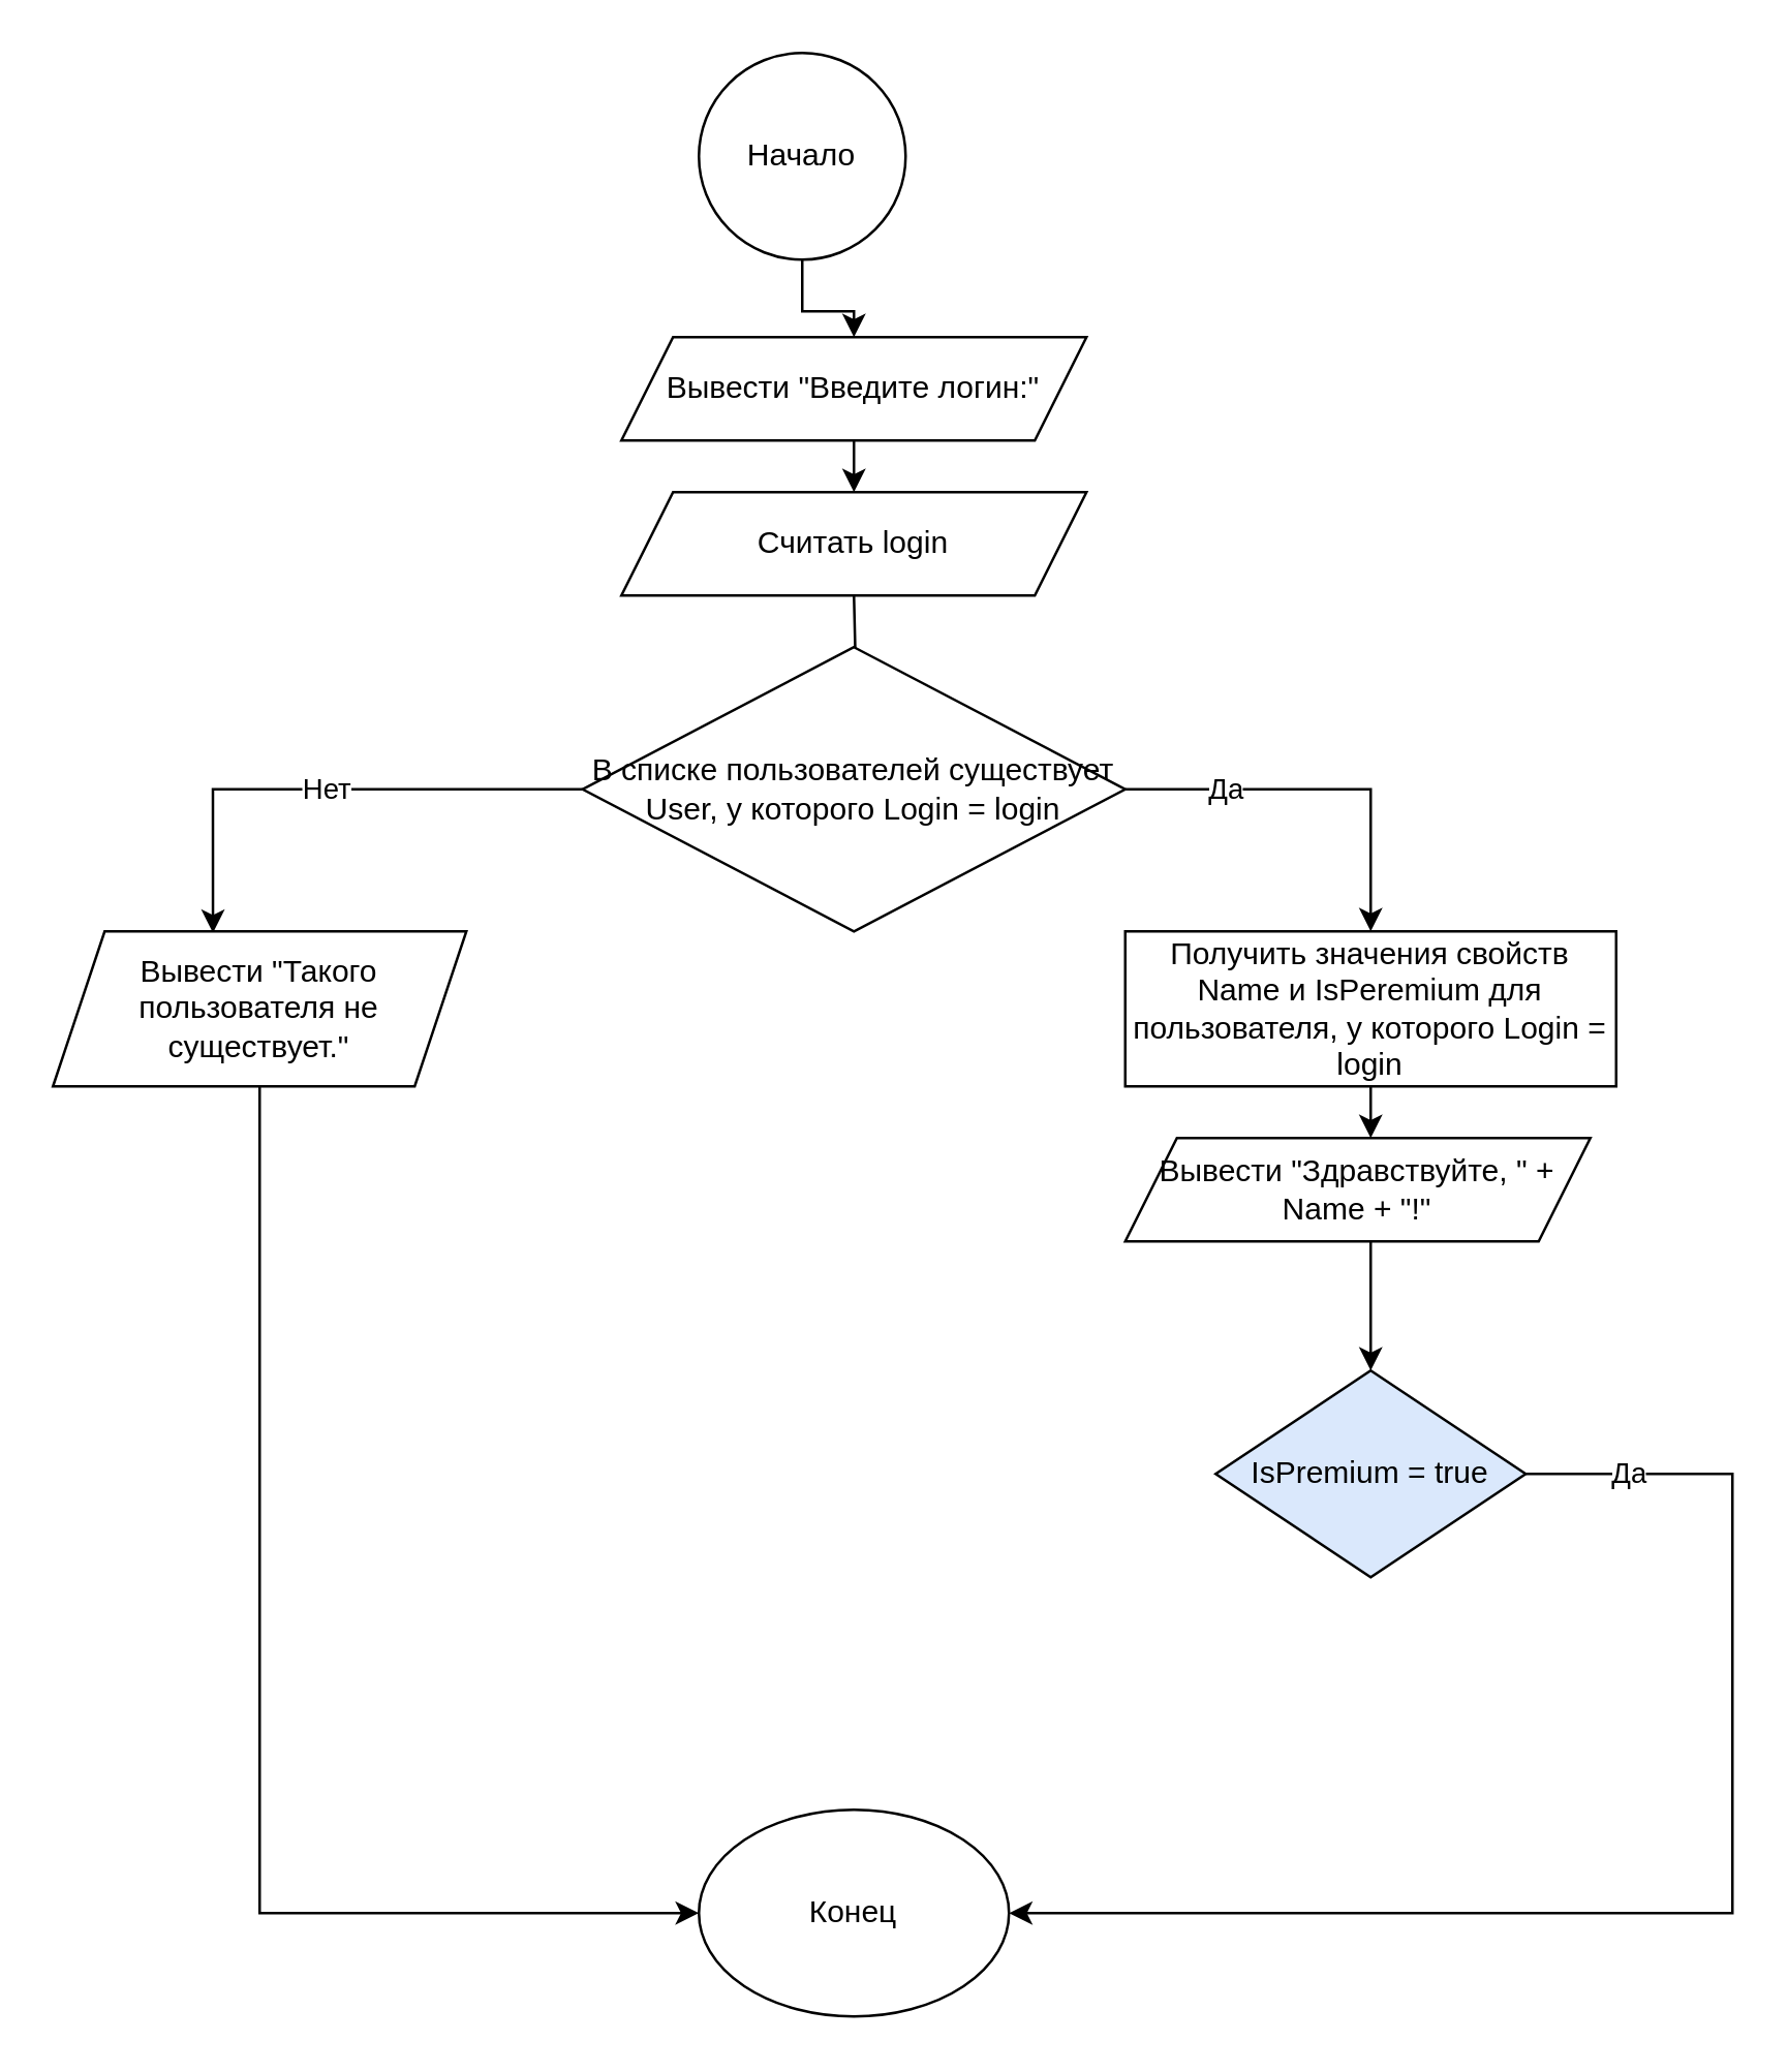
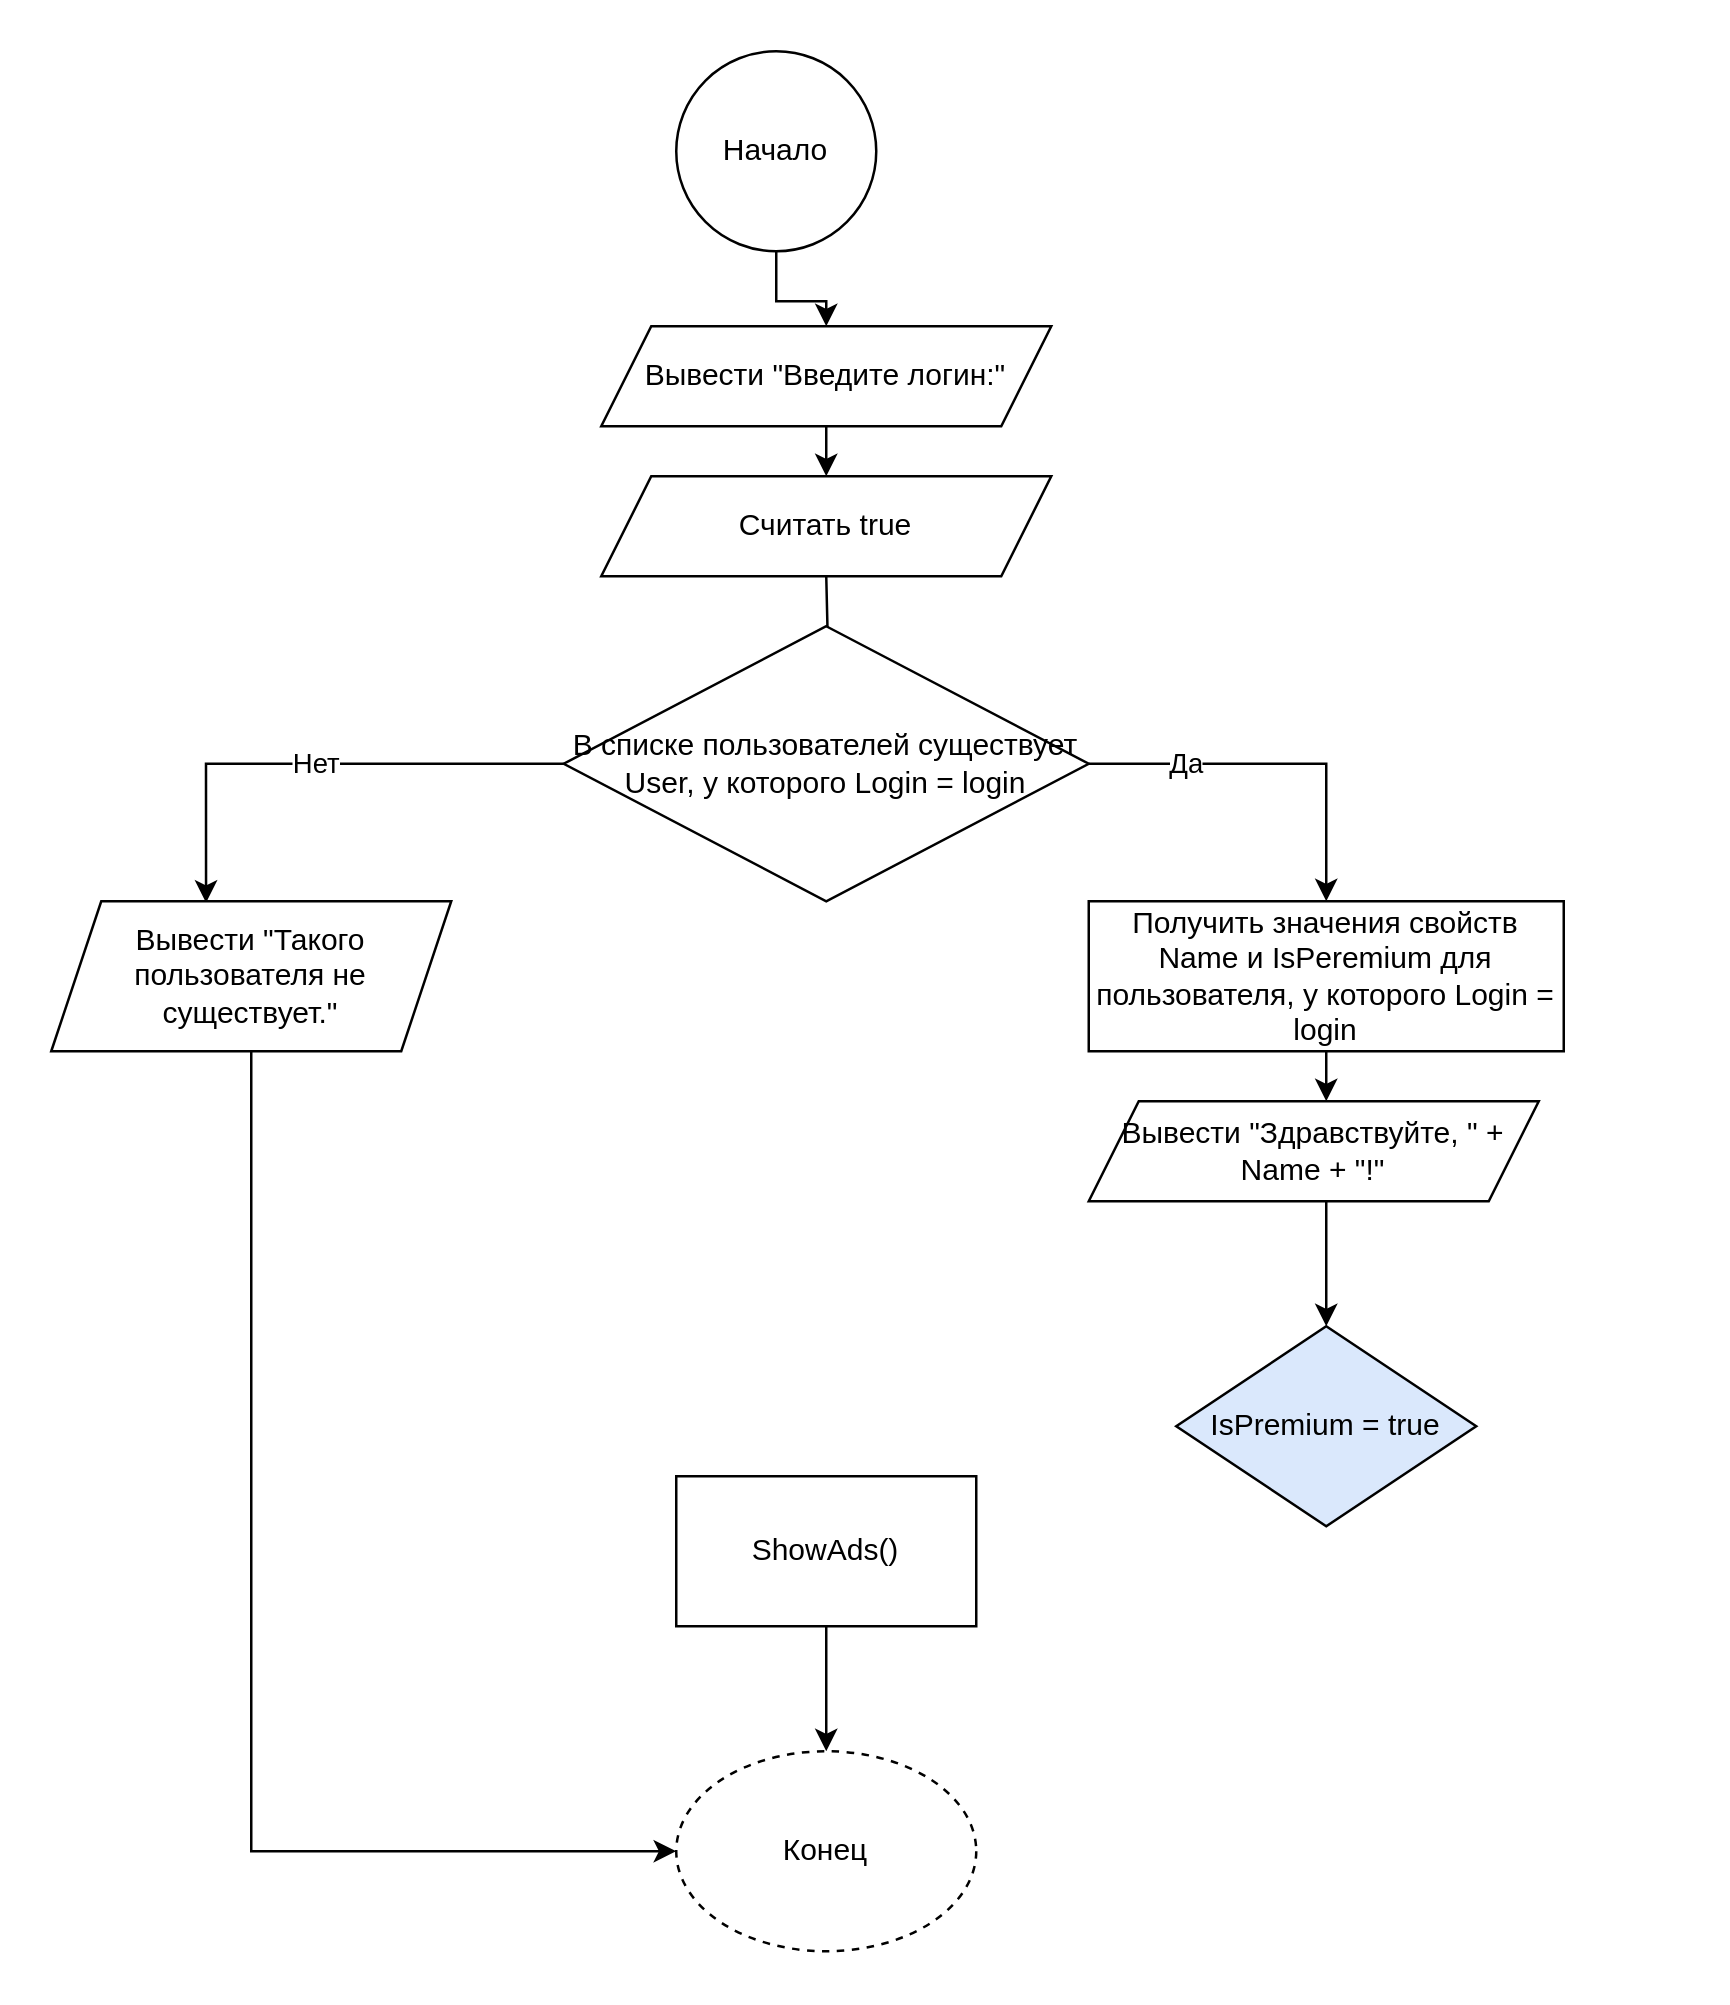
  <mxCell id="0" />
  <mxCell id="1" parent="0" />
  <mxCell id="2" value="" style="edgeStyle=orthogonalEdgeStyle;rounded=0;orthogonalLoop=1;jettySize=auto;html=1;" edge="1" parent="1" source="3" target="5"><mxGeometry relative="1" as="geometry" /></mxCell>
  <mxCell id="3" value="Начало" style="ellipse;whiteSpace=wrap;html=1;" vertex="1" parent="1"><mxGeometry x="270" y="20" width="80" height="80" as="geometry" /></mxCell>
  <mxCell id="4" value="" style="edgeStyle=orthogonalEdgeStyle;rounded=0;orthogonalLoop=1;jettySize=auto;html=1;" edge="1" parent="1" source="5"><mxGeometry relative="1" as="geometry"><mxPoint x="330" y="190" as="targetPoint" /></mxGeometry></mxCell>
  <mxCell id="5" value="Вывести &quot;Введите логин:&quot;" style="shape=parallelogram;perimeter=parallelogramPerimeter;whiteSpace=wrap;html=1;fixedSize=1;" vertex="1" parent="1"><mxGeometry x="240" y="130" width="180" height="40" as="geometry" /></mxCell>
  <mxCell id="6" value="" style="edgeStyle=orthogonalEdgeStyle;rounded=0;orthogonalLoop=1;jettySize=auto;html=1;" edge="1" parent="1" target="9"><mxGeometry relative="1" as="geometry"><mxPoint x="330" y="230" as="sourcePoint" /></mxGeometry></mxCell>
  <mxCell id="7" value="Нет" style="edgeStyle=orthogonalEdgeStyle;rounded=0;orthogonalLoop=1;jettySize=auto;html=1;exitX=0;exitY=0.5;exitDx=0;exitDy=0;entryX=0.387;entryY=0.01;entryDx=0;entryDy=0;entryPerimeter=0;" edge="1" parent="1" source="9" target="11"><mxGeometry relative="1" as="geometry" /></mxCell>
  <mxCell id="8" value="Да" style="edgeStyle=orthogonalEdgeStyle;rounded=0;orthogonalLoop=1;jettySize=auto;html=1;exitX=1;exitY=0.5;exitDx=0;exitDy=0;entryX=0.5;entryY=0;entryDx=0;entryDy=0;" edge="1" parent="1" source="9" target="13"><mxGeometry x="-0.474" relative="1" as="geometry"><mxPoint as="offset" /></mxGeometry></mxCell>
  <mxCell id="9" value="В списке пользователей существует User, у которого Login = login" style="rhombus;whiteSpace=wrap;html=1;" vertex="1" parent="1"><mxGeometry x="225" y="250" width="210" height="110" as="geometry" /></mxCell>
  <mxCell id="10" style="edgeStyle=orthogonalEdgeStyle;rounded=0;orthogonalLoop=1;jettySize=auto;html=1;exitX=0.5;exitY=1;exitDx=0;exitDy=0;entryX=0;entryY=0.5;entryDx=0;entryDy=0;" edge="1" parent="1" source="11" target="18"><mxGeometry relative="1" as="geometry" /></mxCell>
  <mxCell id="11" value="Вывести &quot;Такого пользователя не существует.&quot;" style="shape=parallelogram;perimeter=parallelogramPerimeter;whiteSpace=wrap;html=1;fixedSize=1;" vertex="1" parent="1"><mxGeometry x="20" y="360" width="160" height="60" as="geometry" /></mxCell>
  <mxCell id="12" value="" style="edgeStyle=orthogonalEdgeStyle;rounded=0;orthogonalLoop=1;jettySize=auto;html=1;" edge="1" parent="1" source="13"><mxGeometry relative="1" as="geometry"><mxPoint x="530" y="440" as="targetPoint" /></mxGeometry></mxCell>
  <mxCell id="13" value="Получить значения свойств Name и IsPeremium для пользователя, у которого Login = login" style="rounded=0;whiteSpace=wrap;html=1;" vertex="1" parent="1"><mxGeometry x="435" y="360" width="190" height="60" as="geometry" /></mxCell>
- <mxCell id="14" value="Да" style="edgeStyle=orthogonalEdgeStyle;rounded=0;orthogonalLoop=1;jettySize=auto;html=1;exitX=1;exitY=0.5;exitDx=0;exitDy=0;entryX=1;entryY=0.5;entryDx=0;entryDy=0;" edge="1" parent="1" source="15" target="18"><mxGeometry x="-0.849" relative="1" as="geometry"><Array as="points"><mxPoint x="670" y="570" /><mxPoint x="670" y="740" /></Array><mxPoint as="offset" /></mxGeometry></mxCell>
  <mxCell id="15" value="IsPremium = true" style="rhombus;whiteSpace=wrap;html=1;fillColor=#dae8fc;" vertex="1" parent="1"><mxGeometry x="470" y="530" width="120" height="80" as="geometry" /></mxCell>
- <mxCell id="18" value="Конец" style="ellipse;whiteSpace=wrap;html=1;" vertex="1" parent="1"><mxGeometry x="270" y="700" width="120" height="80" as="geometry" /></mxCell>
- <mxCell id="19" value="Считать login" style="shape=parallelogram;perimeter=parallelogramPerimeter;whiteSpace=wrap;html=1;fixedSize=1;" vertex="1" parent="1"><mxGeometry x="240" y="190" width="180" height="40" as="geometry" /></mxCell>
+ <mxCell id="16" style="edgeStyle=orthogonalEdgeStyle;rounded=0;orthogonalLoop=1;jettySize=auto;html=1;exitX=0.5;exitY=1;exitDx=0;exitDy=0;" edge="1" parent="1" source="17" target="18"><mxGeometry relative="1" as="geometry" /></mxCell>
+ <mxCell id="17" value="ShowAds()" style="rounded=0;whiteSpace=wrap;html=1;" vertex="1" parent="1"><mxGeometry x="270" y="590" width="120" height="60" as="geometry" /></mxCell>
+ <mxCell id="18" value="Конец" style="ellipse;whiteSpace=wrap;html=1;dashed=1;" vertex="1" parent="1"><mxGeometry x="270" y="700" width="120" height="80" as="geometry" /></mxCell>
+ <mxCell id="19" value="Считать true" style="shape=parallelogram;perimeter=parallelogramPerimeter;whiteSpace=wrap;html=1;fixedSize=1;" vertex="1" parent="1"><mxGeometry x="240" y="190" width="180" height="40" as="geometry" /></mxCell>
  <mxCell id="20" style="edgeStyle=orthogonalEdgeStyle;rounded=0;orthogonalLoop=1;jettySize=auto;html=1;exitX=0.543;exitY=0.995;exitDx=0;exitDy=0;entryX=0.5;entryY=0;entryDx=0;entryDy=0;exitPerimeter=0;" edge="1" parent="1" source="21" target="15"><mxGeometry relative="1" as="geometry"><Array as="points"><mxPoint x="530" y="480" /></Array></mxGeometry></mxCell>
  <mxCell id="21" value="Вывести &quot;Здравствуйте, &quot; + Name + &quot;!&quot;" style="shape=parallelogram;perimeter=parallelogramPerimeter;whiteSpace=wrap;html=1;fixedSize=1;" vertex="1" parent="1"><mxGeometry x="435" y="440" width="180" height="40" as="geometry" /></mxCell>
